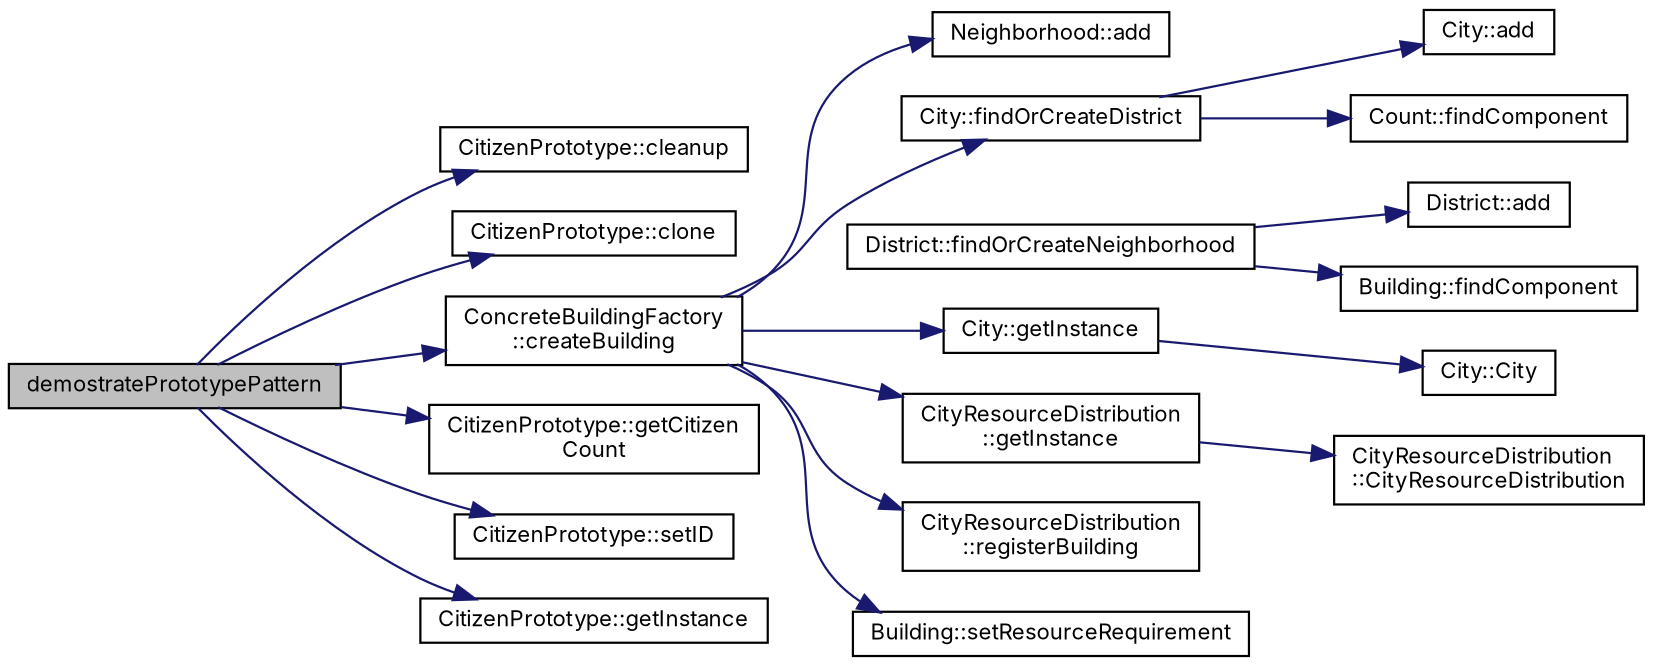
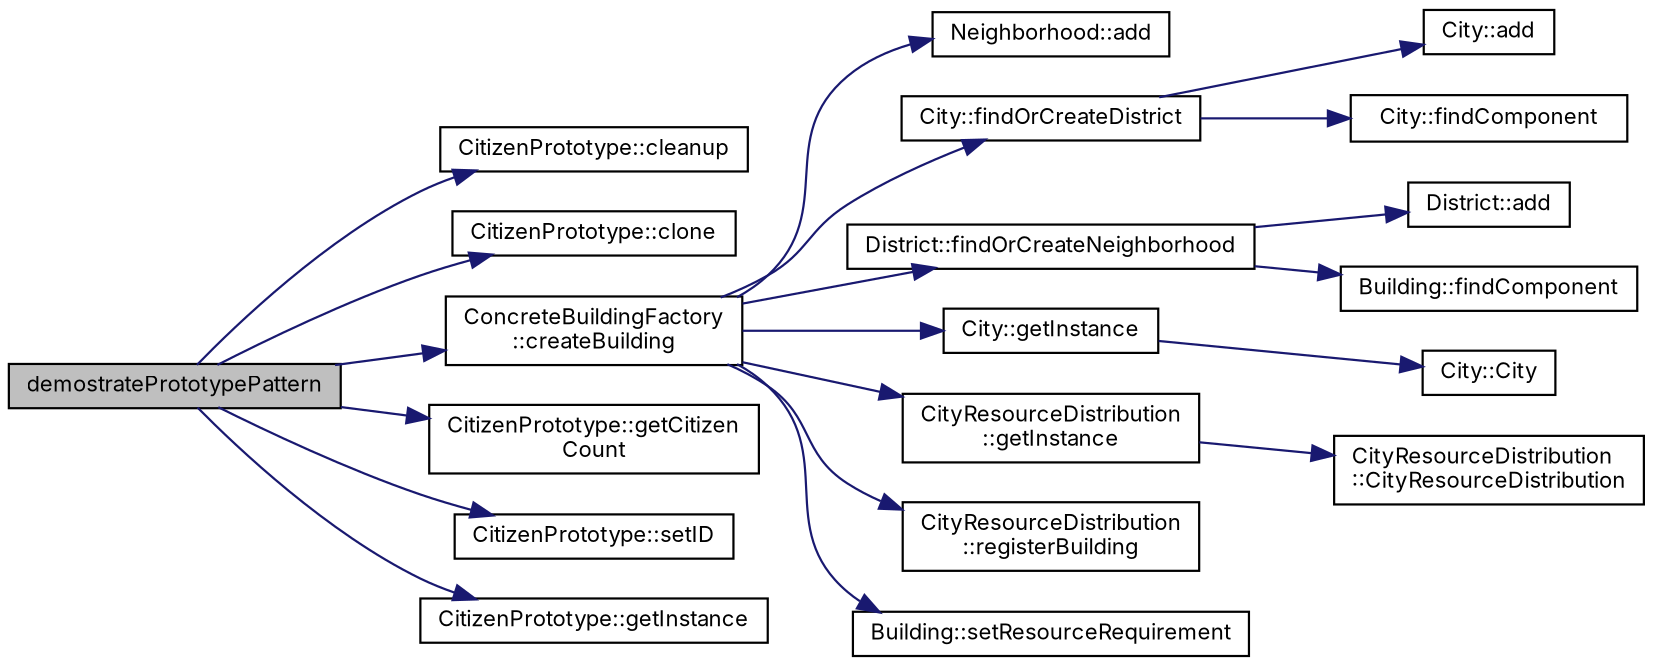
  digraph {
    fontname=Inter
    rankdir=LR
    node [color=black fillcolor=white fontname=Inter fontsize=10 shape=record style=filled]
    edge [color=midnightblue fontname=Inter fontsize=10 labelfontname=Helvetica labelfontsize=10 style=solid]
    n1 [fillcolor=grey75 fontcolor=black height=0.2 label=demostratePrototypePattern width=0.4]
    n2 [height=0.2 label="CitizenPrototype::cleanup" width=0.4]
    n3 [height=0.2 label="CitizenPrototype::clone" width=0.4]
    n4 [height=0.2 label="ConcreteBuildingFactory\l::createBuilding" width=0.4]
    n5 [height=0.2 label="CitizenPrototype::getCitizen\lCount" width=0.4]
    n6 [height=0.2 label="CitizenPrototype::setID" width=0.4]
    n7 [height=0.2 label="CitizenPrototype::getInstance" width=0.4]
    n8 [height=0.2 label="Neighborhood::add" width=0.4]
    n9 [height=0.2 label="City::findOrCreateDistrict" width=0.4]
    n10 [height=0.2 label="District::findOrCreateNeighborhood" width=0.4]
    n11 [height=0.2 label="City::getInstance" width=0.4]
    n12 [height=0.2 label="CityResourceDistribution\l::getInstance" width=0.4]
    n13 [height=0.2 label="CityResourceDistribution\l::registerBuilding" width=0.4]
    n14 [height=0.2 label="Building::setResourceRequirement" width=0.4]
    n15 [height=0.2 label="City::add" width=0.4]
-   n16 [height=0.2 label="Count::findComponent" width=0.4]
+   n16 [height=0.2 label="City::findComponent" width=0.4]
    n17 [height=0.2 label="District::add" width=0.4]
    n18 [height=0.2 label="Building::findComponent" width=0.4]
    n19 [height=0.2 label="City::City" width=0.4]
    n20 [height=0.2 label="CityResourceDistribution\l::CityResourceDistribution" width=0.4]
    n1 -> n2
    n1 -> n3
    n1 -> n4
    n1 -> n5
    n1 -> n6
    n1 -> n7
    n4 -> n8
    n4 -> n9
+   n4 -> n10
    n4 -> n11
    n4 -> n12
    n4 -> n13
    n4 -> n14
    n9 -> n15
    n9 -> n16
    n10 -> n17
    n10 -> n18
    n11 -> n19
    n12 -> n20
  }
